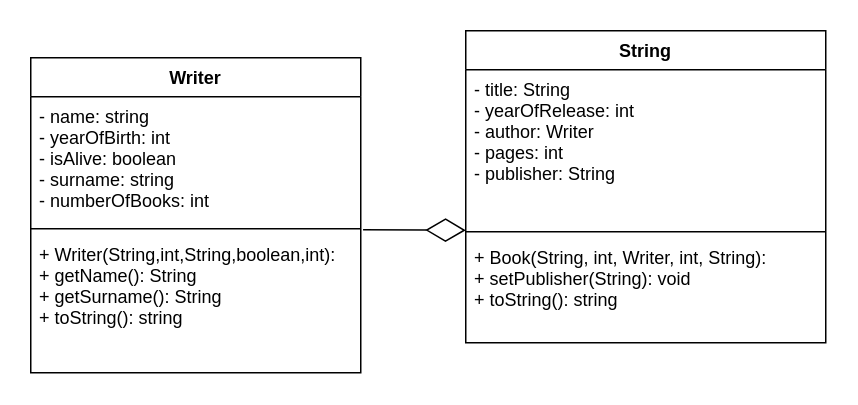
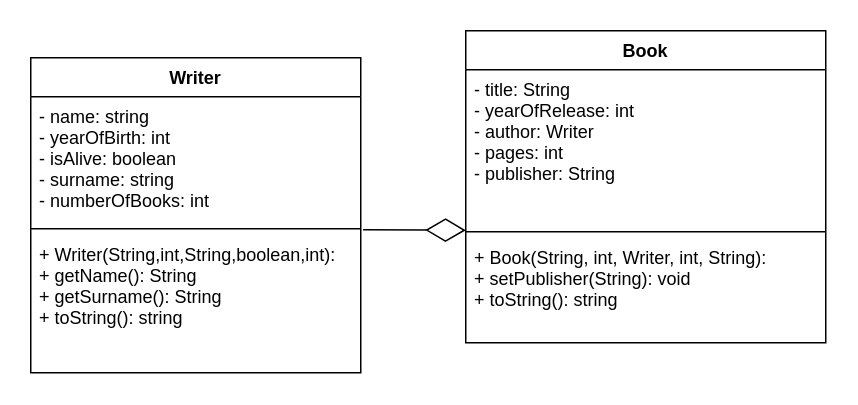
  <mxCell id="0" />
  <mxCell id="1" parent="0" />
  <mxCell id="2" value="Writer" style="swimlane;fontStyle=1;align=center;verticalAlign=top;childLayout=stackLayout;horizontal=1;startSize=26;horizontalStack=0;resizeParent=1;resizeParentMax=0;resizeLast=0;collapsible=1;marginBottom=0;" vertex="1" parent="1"><mxGeometry x="20" y="38" width="220" height="210" as="geometry" /></mxCell>
  <mxCell id="3" value="- name: string&#10;- yearOfBirth: int&#10;- isAlive: boolean&#10;- surname: string&#10;- numberOfBooks: int" style="text;strokeColor=none;fillColor=none;align=left;verticalAlign=top;spacingLeft=4;spacingRight=4;overflow=hidden;rotatable=0;points=[[0,0.5],[1,0.5]];portConstraint=eastwest;" vertex="1" parent="2"><mxGeometry y="26" width="220" height="84" as="geometry" /></mxCell>
  <mxCell id="4" value="" style="line;strokeWidth=1;fillColor=none;align=left;verticalAlign=middle;spacingTop=-1;spacingLeft=3;spacingRight=3;rotatable=0;labelPosition=right;points=[];portConstraint=eastwest;" vertex="1" parent="2"><mxGeometry y="110" width="220" height="8" as="geometry" /></mxCell>
  <mxCell id="5" value="+ Writer(String,int,String,boolean,int):&#10;+ getName(): String&#10;+ getSurname(): String&#10;+ toString(): string" style="text;strokeColor=none;fillColor=none;align=left;verticalAlign=top;spacingLeft=4;spacingRight=4;overflow=hidden;rotatable=0;points=[[0,0.5],[1,0.5]];portConstraint=eastwest;" vertex="1" parent="2"><mxGeometry y="118" width="220" height="92" as="geometry" /></mxCell>
- <mxCell id="6" value="String" style="swimlane;fontStyle=1;align=center;verticalAlign=top;childLayout=stackLayout;horizontal=1;startSize=26;horizontalStack=0;resizeParent=1;resizeParentMax=0;resizeLast=0;collapsible=1;marginBottom=0;" vertex="1" parent="1"><mxGeometry x="310" y="20" width="240" height="208" as="geometry" /></mxCell>
+ <mxCell id="6" value="Book" style="swimlane;fontStyle=1;align=center;verticalAlign=top;childLayout=stackLayout;horizontal=1;startSize=26;horizontalStack=0;resizeParent=1;resizeParentMax=0;resizeLast=0;collapsible=1;marginBottom=0;" vertex="1" parent="1"><mxGeometry x="310" y="20" width="240" height="208" as="geometry" /></mxCell>
  <mxCell id="7" value="- title: String&#10;- yearOfRelease: int&#10;- author: Writer&#10;- pages: int&#10;- publisher: String" style="text;strokeColor=none;fillColor=none;align=left;verticalAlign=top;spacingLeft=4;spacingRight=4;overflow=hidden;rotatable=0;points=[[0,0.5],[1,0.5]];portConstraint=eastwest;" vertex="1" parent="6"><mxGeometry y="26" width="240" height="104" as="geometry" /></mxCell>
  <mxCell id="8" value="" style="line;strokeWidth=1;fillColor=none;align=left;verticalAlign=middle;spacingTop=-1;spacingLeft=3;spacingRight=3;rotatable=0;labelPosition=right;points=[];portConstraint=eastwest;" vertex="1" parent="6"><mxGeometry y="130" width="240" height="8" as="geometry" /></mxCell>
  <mxCell id="9" value="+ Book(String, int, Writer, int, String):&#10;+ setPublisher(String): void&#10;+ toString(): string" style="text;strokeColor=none;fillColor=none;align=left;verticalAlign=top;spacingLeft=4;spacingRight=4;overflow=hidden;rotatable=0;points=[[0,0.5],[1,0.5]];portConstraint=eastwest;" vertex="1" parent="6"><mxGeometry y="138" width="240" height="70" as="geometry" /></mxCell>
  <mxCell id="10" value="" style="endArrow=diamondThin;endFill=0;endSize=24;html=1;rounded=0;exitX=1.007;exitY=-0.036;exitDx=0;exitDy=0;exitPerimeter=0;" edge="1" parent="1" source="5"><mxGeometry width="160" relative="1" as="geometry"><mxPoint x="150" y="154" as="sourcePoint" /><mxPoint x="310" y="153" as="targetPoint" /></mxGeometry></mxCell>
